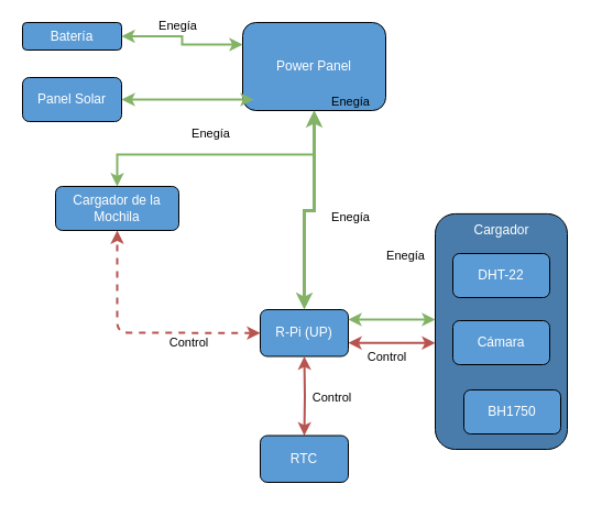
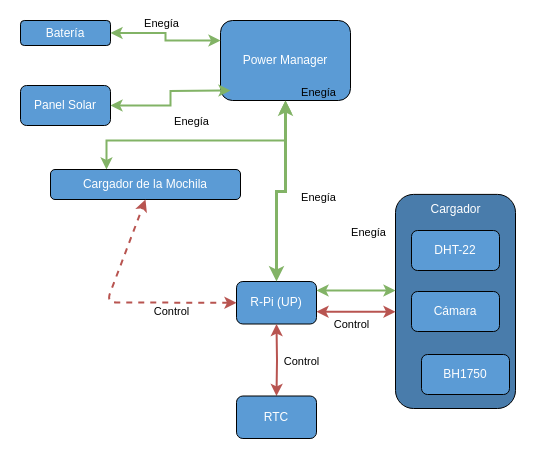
  <mxCell id="0" />
  <mxCell id="1" parent="0" />
  <mxCell id="2" value="" style="rounded=1;whiteSpace=wrap;html=1;fillColor=#497CAB;" parent="1" vertex="1"><mxGeometry x="395" y="193.896" width="120" height="214.104" as="geometry" /></mxCell>
  <mxCell id="3" style="edgeStyle=orthogonalEdgeStyle;rounded=0;orthogonalLoop=1;jettySize=auto;html=1;entryX=0;entryY=0.74;entryDx=0;entryDy=0;entryPerimeter=0;startArrow=classic;startFill=1;strokeWidth=2;fillColor=#f8cecc;strokeColor=#b85450;" parent="1" edge="1"><mxGeometry relative="1" as="geometry"><mxPoint x="316" y="311.257" as="sourcePoint" /><mxPoint x="395" y="311.333" as="targetPoint" /></mxGeometry></mxCell>
  <mxCell id="4" value="Control" style="edgeLabel;html=1;align=center;verticalAlign=middle;resizable=0;points=[];labelBackgroundColor=none;" parent="3" vertex="1" connectable="0"><mxGeometry x="0.269" y="1" relative="1" as="geometry"><mxPoint x="-16" y="13" as="offset" /></mxGeometry></mxCell>
  <mxCell id="5" value="Control" style="edgeLabel;html=1;align=center;verticalAlign=middle;resizable=0;points=[];labelBackgroundColor=none;" parent="3" vertex="1" connectable="0"><mxGeometry x="0.269" y="1" relative="1" as="geometry"><mxPoint x="-66" y="50" as="offset" /></mxGeometry></mxCell>
  <mxCell id="6" value="Control" style="edgeLabel;html=1;align=center;verticalAlign=middle;resizable=0;points=[];labelBackgroundColor=none;" parent="3" vertex="1" connectable="0"><mxGeometry x="0.269" y="1" relative="1" as="geometry"><mxPoint x="-196" as="offset" /></mxGeometry></mxCell>
  <mxCell id="7" value="&lt;font color=&quot;#FFFFFF&quot;&gt;R-Pi (UP)&lt;/font&gt;" style="rounded=1;whiteSpace=wrap;html=1;fillColor=#5B9BD5;" parent="1" vertex="1"><mxGeometry x="236" y="281" width="80" height="42.5" as="geometry" /></mxCell>
  <mxCell id="8" value="" style="edgeStyle=orthogonalEdgeStyle;rounded=0;orthogonalLoop=1;jettySize=auto;html=1;startArrow=classic;startFill=1;strokeWidth=3;fillColor=#d5e8d4;strokeColor=#82b366;" parent="1" source="9" target="7" edge="1"><mxGeometry relative="1" as="geometry"><Array as="points"><mxPoint x="285" y="191" /><mxPoint x="276" y="191" /></Array></mxGeometry></mxCell>
- <mxCell id="9" value="&lt;font color=&quot;#ffffff&quot;&gt;Power Panel&lt;/font&gt;" style="rounded=1;whiteSpace=wrap;html=1;fillColor=#5B9BD5;" parent="1" vertex="1"><mxGeometry x="220" y="20" width="130" height="80" as="geometry" /></mxCell>
+ <mxCell id="9" value="&lt;font color=&quot;#ffffff&quot;&gt;Power Manager&lt;/font&gt;" style="rounded=1;whiteSpace=wrap;html=1;fillColor=#5B9BD5;" parent="1" vertex="1"><mxGeometry x="220" y="20" width="130" height="80" as="geometry" /></mxCell>
  <mxCell id="10" value="" style="edgeStyle=orthogonalEdgeStyle;rounded=0;orthogonalLoop=1;jettySize=auto;html=1;startArrow=classic;startFill=1;strokeWidth=2;fillColor=#d5e8d4;strokeColor=#82b366;entryX=0;entryY=0.25;entryDx=0;entryDy=0;" parent="1" source="11" target="9" edge="1"><mxGeometry relative="1" as="geometry"><mxPoint x="200" y="40" as="targetPoint" /></mxGeometry></mxCell>
  <mxCell id="11" value="&lt;font color=&quot;#ffffff&quot;&gt;Batería&lt;/font&gt;" style="rounded=1;whiteSpace=wrap;html=1;fillColor=#5B9BD5;" parent="1" vertex="1"><mxGeometry x="20" y="20" width="90" height="25" as="geometry" /></mxCell>
  <mxCell id="12" value="" style="edgeStyle=orthogonalEdgeStyle;rounded=0;orthogonalLoop=1;jettySize=auto;html=1;startArrow=classic;startFill=1;strokeWidth=2;fillColor=#d5e8d4;strokeColor=#82b366;" parent="1" source="18" target="9" edge="1"><mxGeometry relative="1" as="geometry"><Array as="points"><mxPoint x="106" y="140" /><mxPoint x="285" y="140" /></Array></mxGeometry></mxCell>
  <mxCell id="13" value="Enegía" style="edgeLabel;html=1;align=center;verticalAlign=middle;resizable=0;points=[];labelBackgroundColor=none;" parent="12" vertex="1" connectable="0"><mxGeometry x="0.162" y="-1" relative="1" as="geometry"><mxPoint x="-31" y="-21" as="offset" /></mxGeometry></mxCell>
  <mxCell id="14" value="Enegía" style="edgeLabel;html=1;align=center;verticalAlign=middle;resizable=0;points=[];labelBackgroundColor=none;" parent="12" vertex="1" connectable="0"><mxGeometry x="0.162" y="-1" relative="1" as="geometry"><mxPoint x="-61" y="-119" as="offset" /></mxGeometry></mxCell>
  <mxCell id="15" value="Enegía" style="edgeLabel;html=1;align=center;verticalAlign=middle;resizable=0;points=[];labelBackgroundColor=none;" parent="12" vertex="1" connectable="0"><mxGeometry x="0.162" y="-1" relative="1" as="geometry"><mxPoint x="96" y="-50" as="offset" /></mxGeometry></mxCell>
  <mxCell id="16" value="Enegía" style="edgeLabel;html=1;align=center;verticalAlign=middle;resizable=0;points=[];labelBackgroundColor=none;" parent="12" vertex="1" connectable="0"><mxGeometry x="0.162" y="-1" relative="1" as="geometry"><mxPoint x="96" y="55" as="offset" /></mxGeometry></mxCell>
  <mxCell id="17" value="Enegía" style="edgeLabel;html=1;align=center;verticalAlign=middle;resizable=0;points=[];labelBackgroundColor=none;" parent="12" vertex="1" connectable="0"><mxGeometry x="0.162" y="-1" relative="1" as="geometry"><mxPoint x="146" y="90" as="offset" /></mxGeometry></mxCell>
- <mxCell id="18" value="&lt;font color=&quot;#ffffff&quot;&gt;Cargador de la Mochila&lt;/font&gt;" style="rounded=1;whiteSpace=wrap;html=1;fillColor=#5B9BD5;" parent="1" vertex="1"><mxGeometry x="50" y="169" width="112" height="40" as="geometry" /></mxCell>
+ <mxCell id="18" value="&lt;font color=&quot;#ffffff&quot;&gt;Cargador de la Mochila&lt;/font&gt;" style="rounded=1;whiteSpace=wrap;html=1;fillColor=#5B9BD5;" parent="1" vertex="1"><mxGeometry x="50" y="169" width="190" height="30" as="geometry" /></mxCell>
  <mxCell id="19" value="&lt;font color=&quot;#FFFFFF&quot;&gt;&lt;span style=&quot;background-color: transparent&quot;&gt;Cargador&lt;/span&gt;&lt;/font&gt;" style="text;html=1;align=center;verticalAlign=middle;resizable=0;points=[];autosize=1;strokeColor=none;shadow=0;rounded=0;" parent="1" vertex="1"><mxGeometry x="420" y="198.9" width="70" height="20" as="geometry" /></mxCell>
  <mxCell id="20" value="&lt;font color=&quot;#FFFFFF&quot;&gt;DHT-22&lt;/font&gt;" style="rounded=1;whiteSpace=wrap;html=1;fillColor=#5B9BD5;" parent="1" vertex="1"><mxGeometry x="411" y="230" width="88" height="40" as="geometry" /></mxCell>
  <mxCell id="21" value="&lt;font color=&quot;#FFFFFF&quot;&gt;Cámara&lt;/font&gt;" style="rounded=1;whiteSpace=wrap;html=1;fillColor=#5B9BD5;" parent="1" vertex="1"><mxGeometry x="411" y="291" width="88" height="40" as="geometry" /></mxCell>
  <mxCell id="22" value="&lt;font color=&quot;#FFFFFF&quot;&gt;BH1750&lt;/font&gt;" style="rounded=1;whiteSpace=wrap;html=1;fillColor=#5B9BD5;" parent="1" vertex="1"><mxGeometry x="421" y="354" width="88" height="40" as="geometry" /></mxCell>
  <mxCell id="23" value="" style="edgeStyle=orthogonalEdgeStyle;rounded=0;orthogonalLoop=1;jettySize=auto;html=1;startArrow=classic;startFill=1;strokeWidth=2;fillColor=#d5e8d4;strokeColor=#82b366;" parent="1" source="24" edge="1"><mxGeometry relative="1" as="geometry"><mxPoint x="230" y="90" as="targetPoint" /></mxGeometry></mxCell>
- <mxCell id="24" value="&lt;font color=&quot;#ffffff&quot;&gt;Panel Solar&lt;/font&gt;" style="rounded=1;whiteSpace=wrap;html=1;fillColor=#5B9BD5;" parent="1" vertex="1"><mxGeometry x="20" y="70" width="90" height="40" as="geometry" /></mxCell>
+ <mxCell id="24" value="&lt;font color=&quot;#ffffff&quot;&gt;Panel Solar&lt;/font&gt;" style="rounded=1;whiteSpace=wrap;html=1;fillColor=#5B9BD5;" parent="1" vertex="1"><mxGeometry x="20" y="85" width="90" height="40" as="geometry" /></mxCell>
  <mxCell id="25" value="" style="endArrow=classic;startArrow=classic;html=1;entryX=0.5;entryY=1;entryDx=0;entryDy=0;exitX=0;exitY=0.5;exitDx=0;exitDy=0;rounded=1;strokeWidth=2;fillColor=#f8cecc;strokeColor=#b85450;dashed=1;" parent="1" source="7" target="18" edge="1"><mxGeometry width="50" height="50" relative="1" as="geometry"><mxPoint x="100" y="300" as="sourcePoint" /><mxPoint x="150" y="250" as="targetPoint" /><Array as="points"><mxPoint x="106" y="302" /></Array></mxGeometry></mxCell>
  <mxCell id="26" value="" style="edgeStyle=orthogonalEdgeStyle;rounded=0;orthogonalLoop=1;jettySize=auto;html=1;startArrow=classic;startFill=1;strokeWidth=2;fillColor=#f8cecc;strokeColor=#b85450;" parent="1" target="27" edge="1"><mxGeometry relative="1" as="geometry"><mxPoint x="276" y="323.5" as="sourcePoint" /></mxGeometry></mxCell>
  <mxCell id="27" value="&lt;font color=&quot;#FFFFFF&quot;&gt;RTC&lt;/font&gt;" style="rounded=1;whiteSpace=wrap;html=1;fillColor=#5B9BD5;" parent="1" vertex="1"><mxGeometry x="236" y="395.5" width="80" height="42.5" as="geometry" /></mxCell>
  <mxCell id="28" style="edgeStyle=orthogonalEdgeStyle;rounded=0;orthogonalLoop=1;jettySize=auto;html=1;entryX=0;entryY=0.74;entryDx=0;entryDy=0;entryPerimeter=0;startArrow=classic;startFill=1;strokeWidth=2;fillColor=#d5e8d4;strokeColor=#82b366;" parent="1" edge="1"><mxGeometry relative="1" as="geometry"><mxPoint x="316" y="289.997" as="sourcePoint" /><mxPoint x="395" y="290.073" as="targetPoint" /><Array as="points"><mxPoint x="380" y="290" /><mxPoint x="380" y="290" /></Array></mxGeometry></mxCell>
